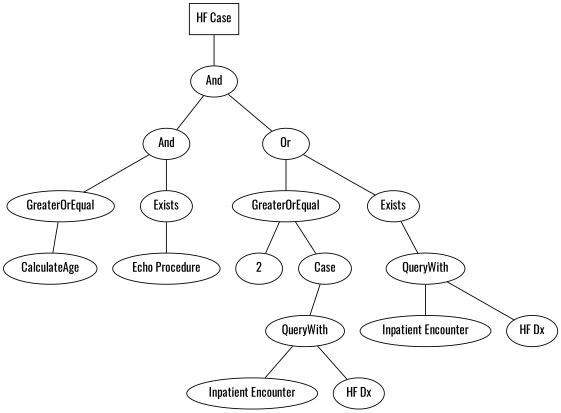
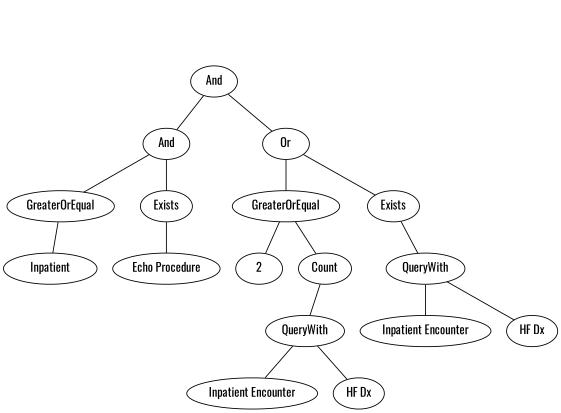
  strict graph {
    fontname=Oswald
    node [fontname=Oswald]
    edge [fontname=Oswald]
-   n1 [label="HF Case" shape=rectangle]
    n2 [label=And]
    n3 [label=And]
    n4 [label=Or]
    n5 [label=GreaterOrEqual]
    n6 [label=Exists]
    n7 [label=GreaterOrEqual]
    n8 [label=Exists]
-   n9 [label=CalculateAge]
+   n9 [label=Inpatient]
    n10 [label="Echo Procedure"]
    n11 [label=2]
-   n12 [label=Case]
+   n12 [label=Count]
    n13 [label=QueryWith]
    n14 [label=QueryWith]
    n15 [label="Inpatient Encounter"]
    n16 [label="HF Dx"]
    n17 [label="Inpatient Encounter"]
    n18 [label="HF Dx"]
-   n1 -- n2
    n2 -- n3
    n2 -- n4
    n3 -- n5
    n3 -- n6
    n4 -- n7
    n4 -- n8
    n5 -- n9
    n6 -- n10
    n7 -- n11
    n7 -- n12
    n8 -- n14
    n12 -- n13
    n13 -- n17
    n13 -- n18
    n14 -- n15
    n14 -- n16
  }
